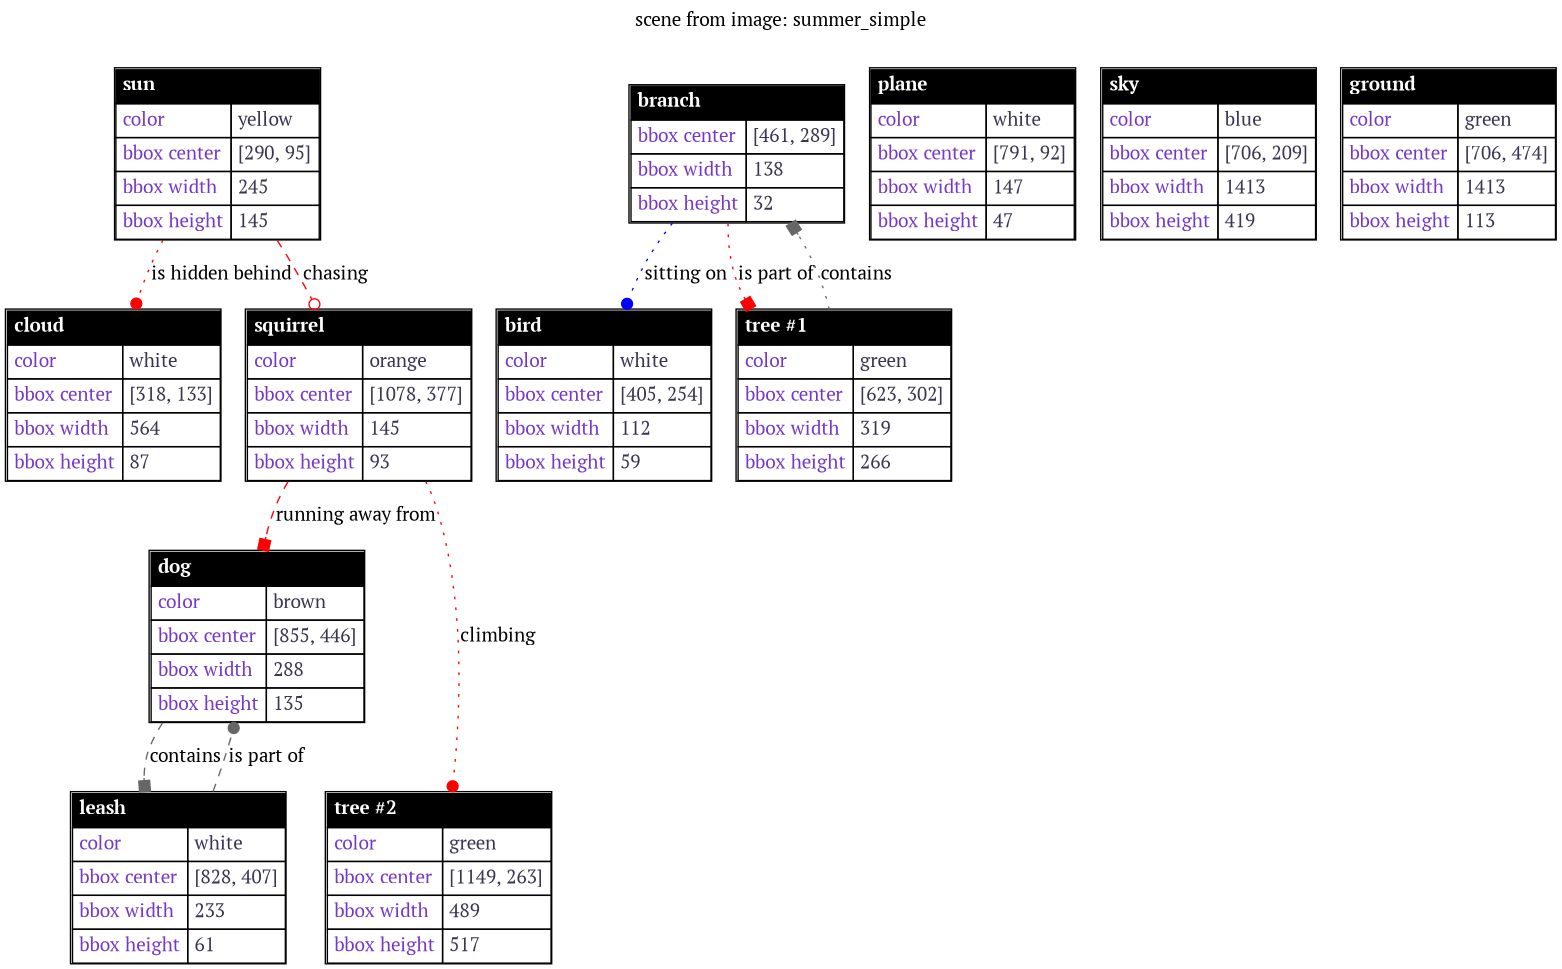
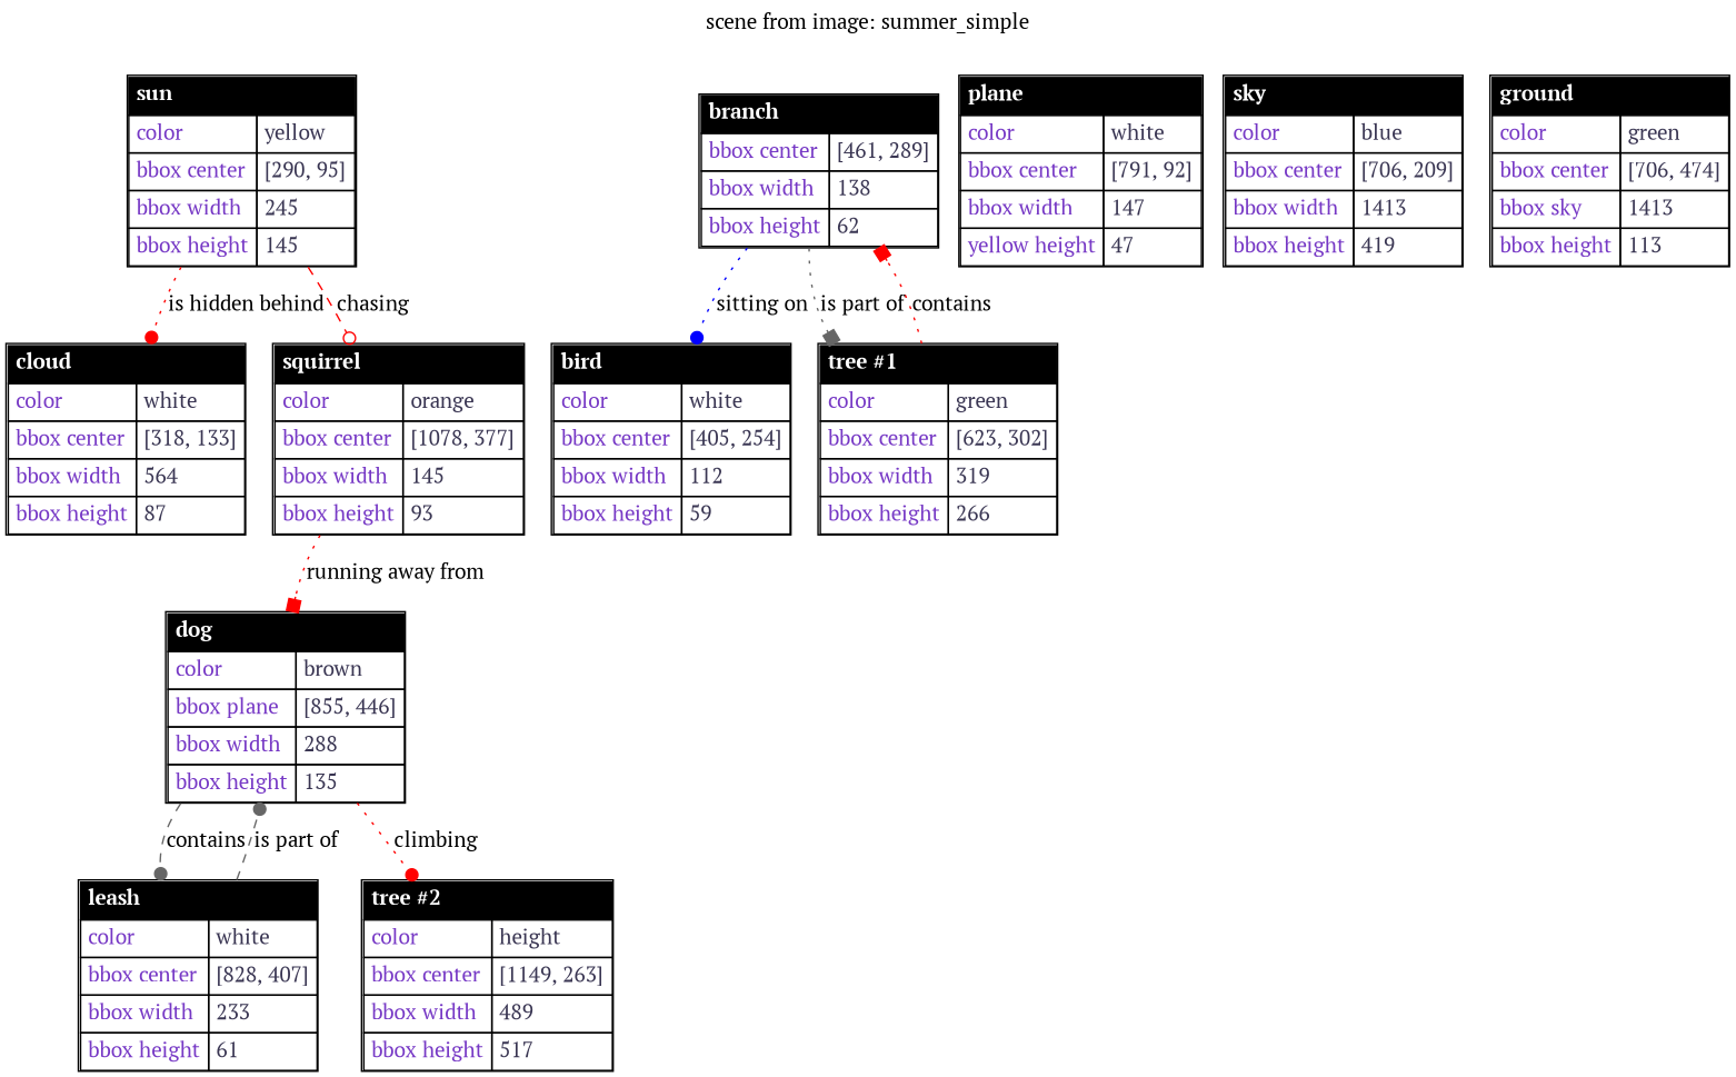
  digraph {
    fontname="PT Serif"
    label="scene from image: summer_simple"
    labelloc=t
    rankdir=TB
    node [fontname="PT Serif" shape=plain]
    edge [arrowhead=dot color=red fontname="PT Serif" style=dotted]
    n1 [label=<<table cellspacing="0" cellpadding="4"><tr>                 <td bgcolor="black" colspan="2" align="LEFT"><B><FONT color="white">sun</FONT></B></td>             </tr><tr>                         <td align="LEFT"><FONT color="#7638c5">color</FONT></td>                         <td align="LEFT"><FONT color="#393552">yellow</FONT></td>                     </tr> <tr>                 <td align="LEFT"><FONT color="#7638c5">bbox center</FONT></td>                 <td align="LEFT"><FONT color="#393552">[290, 95]</FONT></td>             </tr> <tr>                 <td align="LEFT"><FONT color="#7638c5">bbox width</FONT></td>                 <td align="LEFT"><FONT color="#393552">245</FONT></td>             </tr> <tr>                 <td align="LEFT"><FONT color="#7638c5">bbox height</FONT></td>                 <td align="LEFT"><FONT color="#393552">145</FONT></td>             </tr></table>>]
    n2 [label=<<table cellspacing="0" cellpadding="4"><tr>                 <td bgcolor="black" colspan="2" align="LEFT"><B><FONT color="white">cloud</FONT></B></td>             </tr><tr>                         <td align="LEFT"><FONT color="#7638c5">color</FONT></td>                         <td align="LEFT"><FONT color="#393552">white</FONT></td>                     </tr> <tr>                 <td align="LEFT"><FONT color="#7638c5">bbox center</FONT></td>                 <td align="LEFT"><FONT color="#393552">[318, 133]</FONT></td>             </tr> <tr>                 <td align="LEFT"><FONT color="#7638c5">bbox width</FONT></td>                 <td align="LEFT"><FONT color="#393552">564</FONT></td>             </tr> <tr>                 <td align="LEFT"><FONT color="#7638c5">bbox height</FONT></td>                 <td align="LEFT"><FONT color="#393552">87</FONT></td>             </tr></table>>]
    n3 [label=<<table cellspacing="0" cellpadding="4"><tr>                 <td bgcolor="black" colspan="2" align="LEFT"><B><FONT color="white">squirrel</FONT></B></td>             </tr><tr>                         <td align="LEFT"><FONT color="#7638c5">color</FONT></td>                         <td align="LEFT"><FONT color="#393552">orange</FONT></td>                     </tr> <tr>                 <td align="LEFT"><FONT color="#7638c5">bbox center</FONT></td>                 <td align="LEFT"><FONT color="#393552">[1078, 377]</FONT></td>             </tr> <tr>                 <td align="LEFT"><FONT color="#7638c5">bbox width</FONT></td>                 <td align="LEFT"><FONT color="#393552">145</FONT></td>             </tr> <tr>                 <td align="LEFT"><FONT color="#7638c5">bbox height</FONT></td>                 <td align="LEFT"><FONT color="#393552">93</FONT></td>             </tr></table>>]
-   n4 [label=<<table cellspacing="0" cellpadding="4"><tr>                 <td bgcolor="black" colspan="2" align="LEFT"><B><FONT color="white">dog</FONT></B></td>             </tr><tr>                         <td align="LEFT"><FONT color="#7638c5">color</FONT></td>                         <td align="LEFT"><FONT color="#393552">brown</FONT></td>                     </tr> <tr>                 <td align="LEFT"><FONT color="#7638c5">bbox center</FONT></td>                 <td align="LEFT"><FONT color="#393552">[855, 446]</FONT></td>             </tr> <tr>                 <td align="LEFT"><FONT color="#7638c5">bbox width</FONT></td>                 <td align="LEFT"><FONT color="#393552">288</FONT></td>             </tr> <tr>                 <td align="LEFT"><FONT color="#7638c5">bbox height</FONT></td>                 <td align="LEFT"><FONT color="#393552">135</FONT></td>             </tr></table>>]
+   n4 [label=<<table cellspacing="0" cellpadding="4"><tr>                 <td bgcolor="black" colspan="2" align="LEFT"><B><FONT color="white">dog</FONT></B></td>             </tr><tr>                         <td align="LEFT"><FONT color="#7638c5">color</FONT></td>                         <td align="LEFT"><FONT color="#393552">brown</FONT></td>                     </tr> <tr>                 <td align="LEFT"><FONT color="#7638c5">bbox plane</FONT></td>                 <td align="LEFT"><FONT color="#393552">[855, 446]</FONT></td>             </tr> <tr>                 <td align="LEFT"><FONT color="#7638c5">bbox width</FONT></td>                 <td align="LEFT"><FONT color="#393552">288</FONT></td>             </tr> <tr>                 <td align="LEFT"><FONT color="#7638c5">bbox height</FONT></td>                 <td align="LEFT"><FONT color="#393552">135</FONT></td>             </tr></table>>]
    n5 [label=<<table cellspacing="0" cellpadding="4"><tr>                 <td bgcolor="black" colspan="2" align="LEFT"><B><FONT color="white">leash</FONT></B></td>             </tr><tr>                         <td align="LEFT"><FONT color="#7638c5">color</FONT></td>                         <td align="LEFT"><FONT color="#393552">white</FONT></td>                     </tr> <tr>                 <td align="LEFT"><FONT color="#7638c5">bbox center</FONT></td>                 <td align="LEFT"><FONT color="#393552">[828, 407]</FONT></td>             </tr> <tr>                 <td align="LEFT"><FONT color="#7638c5">bbox width</FONT></td>                 <td align="LEFT"><FONT color="#393552">233</FONT></td>             </tr> <tr>                 <td align="LEFT"><FONT color="#7638c5">bbox height</FONT></td>                 <td align="LEFT"><FONT color="#393552">61</FONT></td>             </tr></table>>]
-   n6 [label=<<table cellspacing="0" cellpadding="4"><tr>                 <td bgcolor="black" colspan="2" align="LEFT"><B><FONT color="white">tree #2</FONT></B></td>             </tr><tr>                         <td align="LEFT"><FONT color="#7638c5">color</FONT></td>                         <td align="LEFT"><FONT color="#393552">green</FONT></td>                     </tr> <tr>                 <td align="LEFT"><FONT color="#7638c5">bbox center</FONT></td>                 <td align="LEFT"><FONT color="#393552">[1149, 263]</FONT></td>             </tr> <tr>                 <td align="LEFT"><FONT color="#7638c5">bbox width</FONT></td>                 <td align="LEFT"><FONT color="#393552">489</FONT></td>             </tr> <tr>                 <td align="LEFT"><FONT color="#7638c5">bbox height</FONT></td>                 <td align="LEFT"><FONT color="#393552">517</FONT></td>             </tr></table>>]
+   n6 [label=<<table cellspacing="0" cellpadding="4"><tr>                 <td bgcolor="black" colspan="2" align="LEFT"><B><FONT color="white">tree #2</FONT></B></td>             </tr><tr>                         <td align="LEFT"><FONT color="#7638c5">color</FONT></td>                         <td align="LEFT"><FONT color="#393552">height</FONT></td>                     </tr> <tr>                 <td align="LEFT"><FONT color="#7638c5">bbox center</FONT></td>                 <td align="LEFT"><FONT color="#393552">[1149, 263]</FONT></td>             </tr> <tr>                 <td align="LEFT"><FONT color="#7638c5">bbox width</FONT></td>                 <td align="LEFT"><FONT color="#393552">489</FONT></td>             </tr> <tr>                 <td align="LEFT"><FONT color="#7638c5">bbox height</FONT></td>                 <td align="LEFT"><FONT color="#393552">517</FONT></td>             </tr></table>>]
    n7 [label=<<table cellspacing="0" cellpadding="4"><tr>                 <td bgcolor="black" colspan="2" align="LEFT"><B><FONT color="white">bird</FONT></B></td>             </tr><tr>                         <td align="LEFT"><FONT color="#7638c5">color</FONT></td>                         <td align="LEFT"><FONT color="#393552">white</FONT></td>                     </tr> <tr>                 <td align="LEFT"><FONT color="#7638c5">bbox center</FONT></td>                 <td align="LEFT"><FONT color="#393552">[405, 254]</FONT></td>             </tr> <tr>                 <td align="LEFT"><FONT color="#7638c5">bbox width</FONT></td>                 <td align="LEFT"><FONT color="#393552">112</FONT></td>             </tr> <tr>                 <td align="LEFT"><FONT color="#7638c5">bbox height</FONT></td>                 <td align="LEFT"><FONT color="#393552">59</FONT></td>             </tr></table>>]
-   n8 [label=<<table cellspacing="0" cellpadding="4"><tr>                 <td bgcolor="black" colspan="2" align="LEFT"><B><FONT color="white">branch</FONT></B></td>             </tr><tr>                 <td align="LEFT"><FONT color="#7638c5">bbox center</FONT></td>                 <td align="LEFT"><FONT color="#393552">[461, 289]</FONT></td>             </tr> <tr>                 <td align="LEFT"><FONT color="#7638c5">bbox width</FONT></td>                 <td align="LEFT"><FONT color="#393552">138</FONT></td>             </tr> <tr>                 <td align="LEFT"><FONT color="#7638c5">bbox height</FONT></td>                 <td align="LEFT"><FONT color="#393552">32</FONT></td>             </tr></table>>]
+   n8 [label=<<table cellspacing="0" cellpadding="4"><tr>                 <td bgcolor="black" colspan="2" align="LEFT"><B><FONT color="white">branch</FONT></B></td>             </tr><tr>                 <td align="LEFT"><FONT color="#7638c5">bbox center</FONT></td>                 <td align="LEFT"><FONT color="#393552">[461, 289]</FONT></td>             </tr> <tr>                 <td align="LEFT"><FONT color="#7638c5">bbox width</FONT></td>                 <td align="LEFT"><FONT color="#393552">138</FONT></td>             </tr> <tr>                 <td align="LEFT"><FONT color="#7638c5">bbox height</FONT></td>                 <td align="LEFT"><FONT color="#393552">62</FONT></td>             </tr></table>>]
    n9 [label=<<table cellspacing="0" cellpadding="4"><tr>                 <td bgcolor="black" colspan="2" align="LEFT"><B><FONT color="white">tree #1</FONT></B></td>             </tr><tr>                         <td align="LEFT"><FONT color="#7638c5">color</FONT></td>                         <td align="LEFT"><FONT color="#393552">green</FONT></td>                     </tr> <tr>                 <td align="LEFT"><FONT color="#7638c5">bbox center</FONT></td>                 <td align="LEFT"><FONT color="#393552">[623, 302]</FONT></td>             </tr> <tr>                 <td align="LEFT"><FONT color="#7638c5">bbox width</FONT></td>                 <td align="LEFT"><FONT color="#393552">319</FONT></td>             </tr> <tr>                 <td align="LEFT"><FONT color="#7638c5">bbox height</FONT></td>                 <td align="LEFT"><FONT color="#393552">266</FONT></td>             </tr></table>>]
-   n10 [label=<<table cellspacing="0" cellpadding="4"><tr>                 <td bgcolor="black" colspan="2" align="LEFT"><B><FONT color="white">plane</FONT></B></td>             </tr><tr>                         <td align="LEFT"><FONT color="#7638c5">color</FONT></td>                         <td align="LEFT"><FONT color="#393552">white</FONT></td>                     </tr> <tr>                 <td align="LEFT"><FONT color="#7638c5">bbox center</FONT></td>                 <td align="LEFT"><FONT color="#393552">[791, 92]</FONT></td>             </tr> <tr>                 <td align="LEFT"><FONT color="#7638c5">bbox width</FONT></td>                 <td align="LEFT"><FONT color="#393552">147</FONT></td>             </tr> <tr>                 <td align="LEFT"><FONT color="#7638c5">bbox height</FONT></td>                 <td align="LEFT"><FONT color="#393552">47</FONT></td>             </tr></table>>]
+   n10 [label=<<table cellspacing="0" cellpadding="4"><tr>                 <td bgcolor="black" colspan="2" align="LEFT"><B><FONT color="white">plane</FONT></B></td>             </tr><tr>                         <td align="LEFT"><FONT color="#7638c5">color</FONT></td>                         <td align="LEFT"><FONT color="#393552">white</FONT></td>                     </tr> <tr>                 <td align="LEFT"><FONT color="#7638c5">bbox center</FONT></td>                 <td align="LEFT"><FONT color="#393552">[791, 92]</FONT></td>             </tr> <tr>                 <td align="LEFT"><FONT color="#7638c5">bbox width</FONT></td>                 <td align="LEFT"><FONT color="#393552">147</FONT></td>             </tr> <tr>                 <td align="LEFT"><FONT color="#7638c5">yellow height</FONT></td>                 <td align="LEFT"><FONT color="#393552">47</FONT></td>             </tr></table>>]
    n11 [label=<<table cellspacing="0" cellpadding="4"><tr>                 <td bgcolor="black" colspan="2" align="LEFT"><B><FONT color="white">sky</FONT></B></td>             </tr><tr>                         <td align="LEFT"><FONT color="#7638c5">color</FONT></td>                         <td align="LEFT"><FONT color="#393552">blue</FONT></td>                     </tr> <tr>                 <td align="LEFT"><FONT color="#7638c5">bbox center</FONT></td>                 <td align="LEFT"><FONT color="#393552">[706, 209]</FONT></td>             </tr> <tr>                 <td align="LEFT"><FONT color="#7638c5">bbox width</FONT></td>                 <td align="LEFT"><FONT color="#393552">1413</FONT></td>             </tr> <tr>                 <td align="LEFT"><FONT color="#7638c5">bbox height</FONT></td>                 <td align="LEFT"><FONT color="#393552">419</FONT></td>             </tr></table>>]
-   n12 [label=<<table cellspacing="0" cellpadding="4"><tr>                 <td bgcolor="black" colspan="2" align="LEFT"><B><FONT color="white">ground</FONT></B></td>             </tr><tr>                         <td align="LEFT"><FONT color="#7638c5">color</FONT></td>                         <td align="LEFT"><FONT color="#393552">green</FONT></td>                     </tr> <tr>                 <td align="LEFT"><FONT color="#7638c5">bbox center</FONT></td>                 <td align="LEFT"><FONT color="#393552">[706, 474]</FONT></td>             </tr> <tr>                 <td align="LEFT"><FONT color="#7638c5">bbox width</FONT></td>                 <td align="LEFT"><FONT color="#393552">1413</FONT></td>             </tr> <tr>                 <td align="LEFT"><FONT color="#7638c5">bbox height</FONT></td>                 <td align="LEFT"><FONT color="#393552">113</FONT></td>             </tr></table>>]
+   n12 [label=<<table cellspacing="0" cellpadding="4"><tr>                 <td bgcolor="black" colspan="2" align="LEFT"><B><FONT color="white">ground</FONT></B></td>             </tr><tr>                         <td align="LEFT"><FONT color="#7638c5">color</FONT></td>                         <td align="LEFT"><FONT color="#393552">green</FONT></td>                     </tr> <tr>                 <td align="LEFT"><FONT color="#7638c5">bbox center</FONT></td>                 <td align="LEFT"><FONT color="#393552">[706, 474]</FONT></td>             </tr> <tr>                 <td align="LEFT"><FONT color="#7638c5">bbox sky</FONT></td>                 <td align="LEFT"><FONT color="#393552">1413</FONT></td>             </tr> <tr>                 <td align="LEFT"><FONT color="#7638c5">bbox height</FONT></td>                 <td align="LEFT"><FONT color="#393552">113</FONT></td>             </tr></table>>]
    n1 -> n2 [label="is hidden behind"]
    n1 -> n3 [arrowhead=odot label=chasing style=dashed]
-   n3 -> n4 [arrowhead=box label="running away from" style=dashed]
-   n3 -> n6 [label=climbing]
-   n4 -> n5 [arrowhead=box color=gray40 label=contains style=dashed]
+   n3 -> n4 [arrowhead=box label="running away from"]
+   n4 -> n6 [label=climbing]
+   n4 -> n5 [color=gray40 label=contains style=dashed]
    n5 -> n4 [color=gray40 label="is part of" style=dashed]
    n8 -> n7 [color=blue label="sitting on"]
-   n8 -> n9 [arrowhead=box label="is part of"]
-   n9 -> n8 [arrowhead=box color=gray40 label=contains]
+   n8 -> n9 [arrowhead=box color=gray40 label="is part of"]
+   n9 -> n8 [arrowhead=box label=contains]
  }
